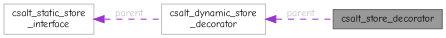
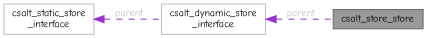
  digraph {
    fontname="Comic Neue"
    rankdir=LR
    node [color=grey75 fillcolor=white fontname="Comic Neue" fontsize=10 shape=box style=filled]
    edge [color=darkorchid3 dir=back fontcolor=grey fontname="Comic Neue" fontsize=10 labelfontname=Helvetica labelfontsize=10 style=dashed]
-   n1 [color=gray40 fillcolor=grey60 fontcolor=black height=0.2 label=csalt_store_decorator width=0.4]
-   n2 [height=0.2 label="csalt_dynamic_store\l_decorator" width=0.4]
+   n1 [color=gray40 fillcolor=grey60 fontcolor=black height=0.2 label=csalt_store_store width=0.4]
+   n2 [height=0.2 label="csalt_dynamic_store\l_interface" width=0.4]
    n3 [height=0.2 label="csalt_static_store\l_interface" width=0.4]
    n2 -> n1 [label=" parent"]
    n3 -> n2 [label=" parent"]
  }
